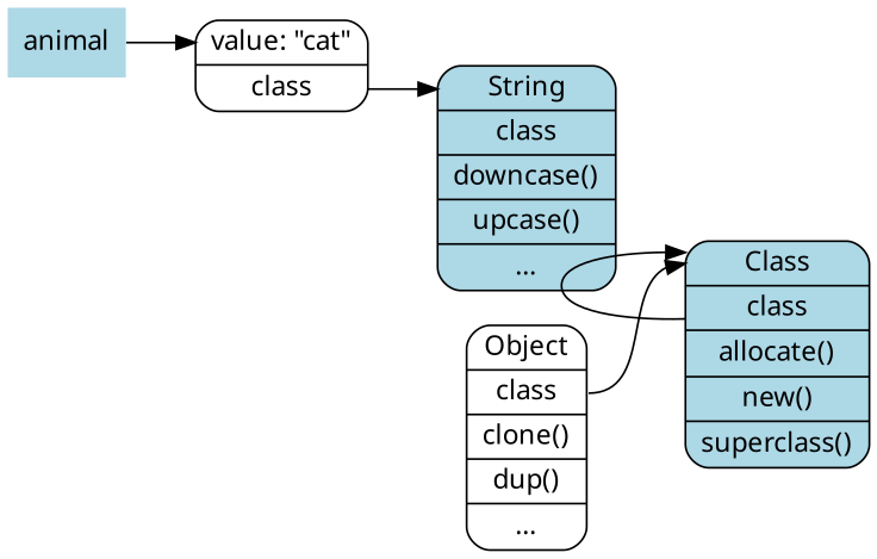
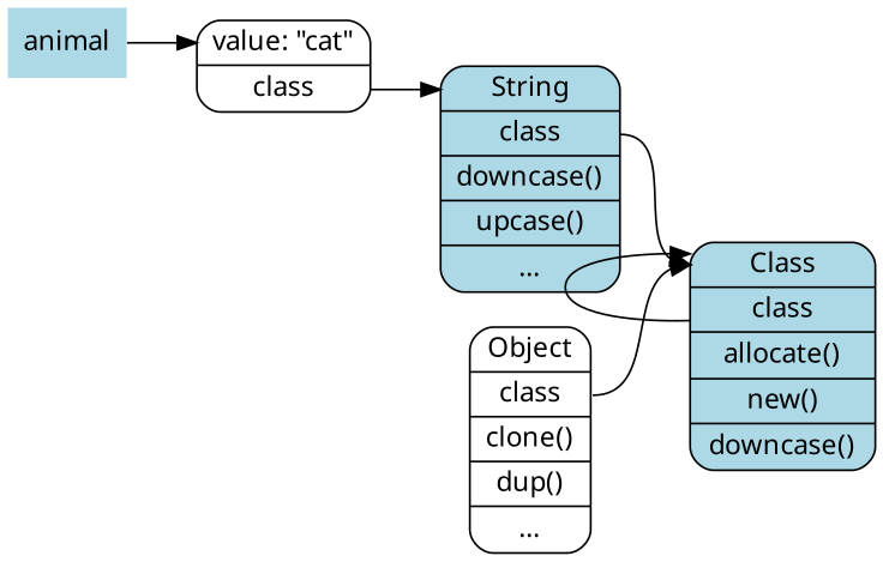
  digraph {
    rankdir=LR
    node [fillcolor=lightblue fontname=Sans shape=Mrecord style=filled]
    edge [headport=__self__ tailport=class]
    animal [shape=none]
    n2 [fillcolor=white label="<value>value: \"cat\"|<class>class"]
    n3 [label="<__self__>String|<class>class|downcase()|upcase()|…"]
-   n4 [label="<__self__>Class|<class>class|allocate()|new()|superclass()"]
+   n4 [label="<__self__>Class|<class>class|allocate()|new()|downcase()"]
    n5 [fillcolor=white label="<__self__>Object|<class>class|clone()|dup()|…"]
    animal -> n2 [headport=value]
    n2 -> n3
+   n3 -> n4
    n4 -> n4
    n5 -> n4
  }
